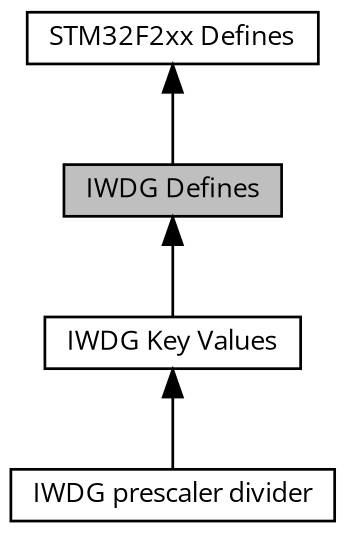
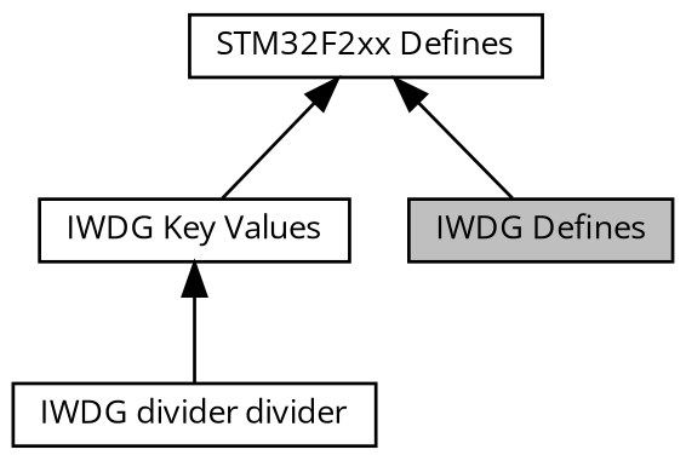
  digraph {
    fontname="Open Sans"
    rankdir=TB
    node [color=black fillcolor=white fontname="Open Sans" fontsize=10 shape=record style=filled]
    edge [dir=back fontname="Open Sans" fontsize=10 labelfontname=Helvetica labelfontsize=10 shape=plaintext style=solid]
    n1 [height=0.2 label="IWDG Key Values" width=0.4]
-   n2 [height=0.2 label="IWDG prescaler divider" width=0.4]
+   n2 [height=0.2 label="IWDG divider divider" width=0.4]
    n3 [height=0.2 label="STM32F2xx Defines" width=0.4]
    n4 [fillcolor=grey75 fontcolor=black height=0.2 label="IWDG Defines" width=0.4]
    n1 -> n2
    n3 -> n4
-   n4 -> n1
+   n3 -> n1
  }
